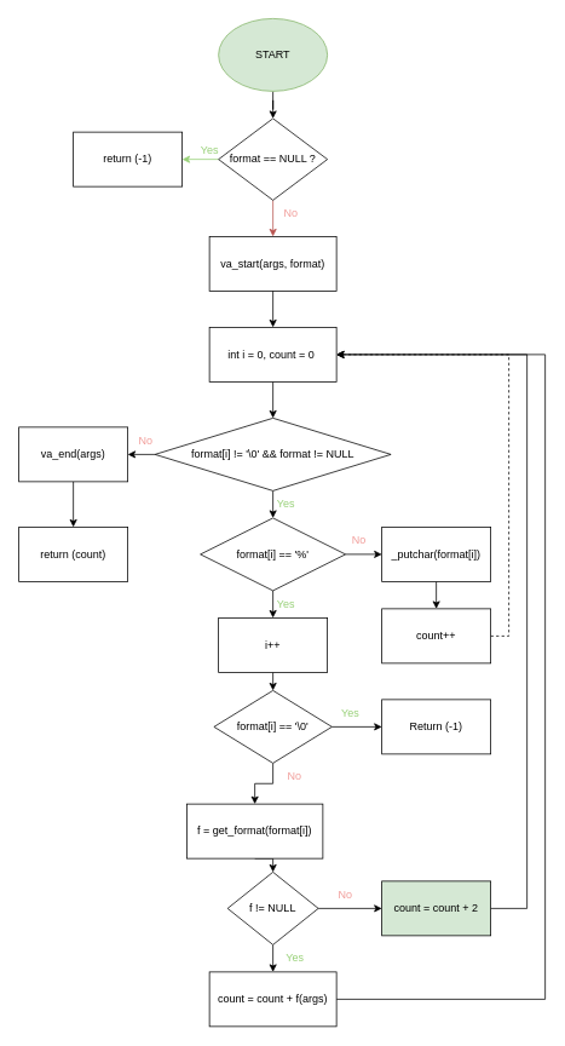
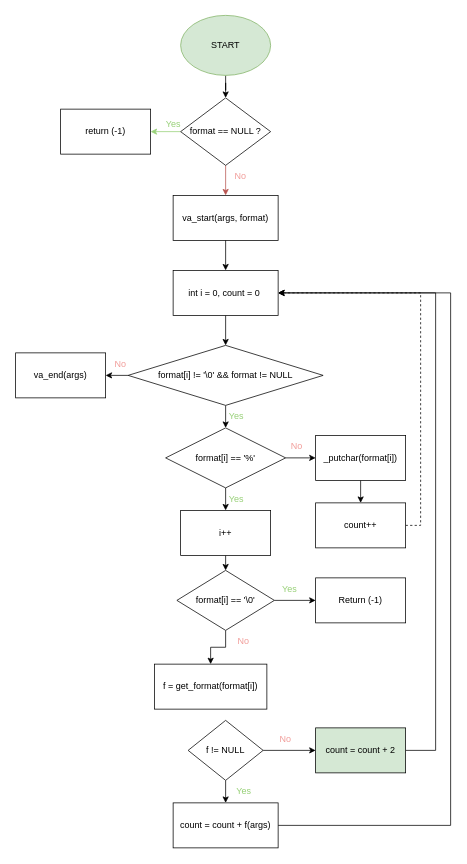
  <mxCell id="0" />
  <mxCell id="1" parent="0" />
  <mxCell id="2" value="" style="edgeStyle=orthogonalEdgeStyle;rounded=0;orthogonalLoop=1;jettySize=auto;html=1;" edge="1" parent="1" source="3" target="7"><mxGeometry relative="1" as="geometry" /></mxCell>
  <mxCell id="3" value="START" style="ellipse;whiteSpace=wrap;html=1;fillColor=#d5e8d4;strokeColor=#82b366;" vertex="1" parent="1"><mxGeometry x="240" y="20" width="120" height="80" as="geometry" /></mxCell>
  <mxCell id="4" style="edgeStyle=orthogonalEdgeStyle;rounded=0;orthogonalLoop=1;jettySize=auto;html=1;exitX=0.5;exitY=1;exitDx=0;exitDy=0;" edge="1" parent="1" source="3" target="3"><mxGeometry relative="1" as="geometry" /></mxCell>
  <mxCell id="5" style="edgeStyle=orthogonalEdgeStyle;rounded=0;orthogonalLoop=1;jettySize=auto;html=1;exitX=0.5;exitY=1;exitDx=0;exitDy=0;entryX=0.5;entryY=0;entryDx=0;entryDy=0;fillColor=#f8cecc;strokeColor=#b85450;" edge="1" parent="1" source="7" target="9"><mxGeometry relative="1" as="geometry" /></mxCell>
  <mxCell id="6" style="edgeStyle=orthogonalEdgeStyle;rounded=0;orthogonalLoop=1;jettySize=auto;html=1;exitX=0;exitY=0.5;exitDx=0;exitDy=0;entryX=1;entryY=0.5;entryDx=0;entryDy=0;fillColor=#00FF00;fontColor=#97D077;strokeColor=#97D077;" edge="1" parent="1" source="7" target="8"><mxGeometry relative="1" as="geometry" /></mxCell>
  <mxCell id="7" value="format == NULL ?" style="rhombus;whiteSpace=wrap;html=1;" vertex="1" parent="1"><mxGeometry x="240" y="130" width="120" height="90" as="geometry" /></mxCell>
  <mxCell id="8" value="return (-1)" style="rounded=0;whiteSpace=wrap;html=1;" vertex="1" parent="1"><mxGeometry x="80" y="145" width="120" height="60" as="geometry" /></mxCell>
  <mxCell id="9" value="va_start(args, format)" style="rounded=0;whiteSpace=wrap;html=1;" vertex="1" parent="1"><mxGeometry x="230" y="260" width="140" height="60" as="geometry" /></mxCell>
  <mxCell id="10" style="edgeStyle=orthogonalEdgeStyle;rounded=0;orthogonalLoop=1;jettySize=auto;html=1;exitX=0.5;exitY=1;exitDx=0;exitDy=0;entryX=0.5;entryY=0;entryDx=0;entryDy=0;" edge="1" parent="1" source="11" target="15"><mxGeometry relative="1" as="geometry" /></mxCell>
  <mxCell id="11" value="int i = 0, count = 0&amp;nbsp;" style="rounded=0;whiteSpace=wrap;html=1;" vertex="1" parent="1"><mxGeometry x="230" y="360" width="140" height="60" as="geometry" /></mxCell>
  <mxCell id="12" value="" style="endArrow=classic;html=1;rounded=0;exitX=0.5;exitY=1;exitDx=0;exitDy=0;entryX=0.5;entryY=0;entryDx=0;entryDy=0;" edge="1" parent="1" source="9" target="11"><mxGeometry width="50" height="50" relative="1" as="geometry"><mxPoint x="290" y="430" as="sourcePoint" /><mxPoint x="340" y="380" as="targetPoint" /></mxGeometry></mxCell>
  <mxCell id="13" style="edgeStyle=orthogonalEdgeStyle;rounded=0;orthogonalLoop=1;jettySize=auto;html=1;exitX=0.5;exitY=1;exitDx=0;exitDy=0;entryX=0.5;entryY=0;entryDx=0;entryDy=0;" edge="1" parent="1" source="15" target="18"><mxGeometry relative="1" as="geometry" /></mxCell>
  <mxCell id="14" style="edgeStyle=orthogonalEdgeStyle;rounded=0;orthogonalLoop=1;jettySize=auto;html=1;exitX=0;exitY=0.5;exitDx=0;exitDy=0;entryX=1;entryY=0.5;entryDx=0;entryDy=0;" edge="1" parent="1" source="15" target="41"><mxGeometry relative="1" as="geometry" /></mxCell>
  <mxCell id="15" value="format[i] != '\0' &amp;amp;&amp;amp; format != NULL" style="rhombus;whiteSpace=wrap;html=1;" vertex="1" parent="1"><mxGeometry x="170" y="460" width="260" height="80" as="geometry" /></mxCell>
  <mxCell id="16" style="edgeStyle=orthogonalEdgeStyle;rounded=0;orthogonalLoop=1;jettySize=auto;html=1;exitX=1;exitY=0.5;exitDx=0;exitDy=0;entryX=0;entryY=0.5;entryDx=0;entryDy=0;" edge="1" parent="1" source="18" target="20"><mxGeometry relative="1" as="geometry" /></mxCell>
  <mxCell id="17" style="edgeStyle=orthogonalEdgeStyle;rounded=0;orthogonalLoop=1;jettySize=auto;html=1;exitX=0.5;exitY=1;exitDx=0;exitDy=0;entryX=0.5;entryY=0;entryDx=0;entryDy=0;" edge="1" parent="1" source="18" target="34"><mxGeometry relative="1" as="geometry" /></mxCell>
  <mxCell id="18" value="format[i] == '%'" style="rhombus;whiteSpace=wrap;html=1;" vertex="1" parent="1"><mxGeometry x="220" y="570" width="160" height="80" as="geometry" /></mxCell>
  <mxCell id="19" style="edgeStyle=orthogonalEdgeStyle;rounded=0;orthogonalLoop=1;jettySize=auto;html=1;exitX=0.5;exitY=1;exitDx=0;exitDy=0;entryX=0.5;entryY=0;entryDx=0;entryDy=0;" edge="1" parent="1" source="20" target="32"><mxGeometry relative="1" as="geometry" /></mxCell>
  <mxCell id="20" value="_putchar(format[i])" style="rounded=0;whiteSpace=wrap;html=1;" vertex="1" parent="1"><mxGeometry x="420" y="580" width="120" height="60" as="geometry" /></mxCell>
  <mxCell id="21" style="edgeStyle=orthogonalEdgeStyle;rounded=0;orthogonalLoop=1;jettySize=auto;html=1;exitX=0.5;exitY=1;exitDx=0;exitDy=0;" edge="1" parent="1" source="23" target="25"><mxGeometry relative="1" as="geometry" /></mxCell>
  <mxCell id="22" style="edgeStyle=orthogonalEdgeStyle;rounded=0;orthogonalLoop=1;jettySize=auto;html=1;exitX=1;exitY=0.5;exitDx=0;exitDy=0;entryX=0;entryY=0.5;entryDx=0;entryDy=0;" edge="1" parent="1" source="23" target="39"><mxGeometry relative="1" as="geometry" /></mxCell>
  <mxCell id="23" value="format[i] == '\0'" style="rhombus;whiteSpace=wrap;html=1;" vertex="1" parent="1"><mxGeometry x="235" y="760" width="130" height="80" as="geometry" /></mxCell>
- <mxCell id="24" style="edgeStyle=orthogonalEdgeStyle;rounded=0;orthogonalLoop=1;jettySize=auto;html=1;exitX=0.5;exitY=1;exitDx=0;exitDy=0;entryX=0.5;entryY=0;entryDx=0;entryDy=0;" edge="1" parent="1" source="25" target="28"><mxGeometry relative="1" as="geometry" /></mxCell>
  <mxCell id="25" value="f = get_format(format[i])" style="rounded=0;whiteSpace=wrap;html=1;" vertex="1" parent="1"><mxGeometry x="205" y="885" width="150" height="60" as="geometry" /></mxCell>
  <mxCell id="26" style="edgeStyle=orthogonalEdgeStyle;rounded=0;orthogonalLoop=1;jettySize=auto;html=1;exitX=0.5;exitY=1;exitDx=0;exitDy=0;entryX=0.5;entryY=0;entryDx=0;entryDy=0;" edge="1" parent="1" source="28" target="36"><mxGeometry relative="1" as="geometry" /></mxCell>
  <mxCell id="27" style="edgeStyle=orthogonalEdgeStyle;rounded=0;orthogonalLoop=1;jettySize=auto;html=1;exitX=1;exitY=0.5;exitDx=0;exitDy=0;entryX=0;entryY=0.5;entryDx=0;entryDy=0;" edge="1" parent="1" source="28" target="38"><mxGeometry relative="1" as="geometry" /></mxCell>
  <mxCell id="28" value="f != NULL" style="rhombus;whiteSpace=wrap;html=1;" vertex="1" parent="1"><mxGeometry x="250" y="960" width="100" height="80" as="geometry" /></mxCell>
  <mxCell id="29" value="Yes" style="text;html=1;align=center;verticalAlign=middle;resizable=0;points=[];autosize=1;strokeColor=none;fillColor=none;fontColor=#97D077;" vertex="1" parent="1"><mxGeometry x="210" y="150" width="40" height="30" as="geometry" /></mxCell>
  <mxCell id="30" value="No" style="text;html=1;align=center;verticalAlign=middle;whiteSpace=wrap;rounded=0;fontColor=#F19C99;" vertex="1" parent="1"><mxGeometry x="290" y="220" width="60" height="30" as="geometry" /></mxCell>
  <mxCell id="31" style="edgeStyle=orthogonalEdgeStyle;rounded=0;orthogonalLoop=1;jettySize=auto;html=1;exitX=1;exitY=0.5;exitDx=0;exitDy=0;entryX=1;entryY=0.5;entryDx=0;entryDy=0;dashed=1;" edge="1" parent="1" source="32" target="11"><mxGeometry relative="1" as="geometry" /></mxCell>
  <mxCell id="32" value="count++" style="rounded=0;whiteSpace=wrap;html=1;" vertex="1" parent="1"><mxGeometry x="420" y="670" width="120" height="60" as="geometry" /></mxCell>
  <mxCell id="33" style="edgeStyle=orthogonalEdgeStyle;rounded=0;orthogonalLoop=1;jettySize=auto;html=1;exitX=0.5;exitY=1;exitDx=0;exitDy=0;entryX=0.5;entryY=0;entryDx=0;entryDy=0;" edge="1" parent="1" source="34" target="23"><mxGeometry relative="1" as="geometry" /></mxCell>
  <mxCell id="34" value="i++" style="rounded=0;whiteSpace=wrap;html=1;" vertex="1" parent="1"><mxGeometry x="240" y="680" width="120" height="60" as="geometry" /></mxCell>
  <mxCell id="35" style="edgeStyle=orthogonalEdgeStyle;rounded=0;orthogonalLoop=1;jettySize=auto;html=1;exitX=1;exitY=0.5;exitDx=0;exitDy=0;entryX=1;entryY=0.5;entryDx=0;entryDy=0;" edge="1" parent="1" source="36" target="11"><mxGeometry relative="1" as="geometry"><Array as="points"><mxPoint x="600" y="1100" /><mxPoint x="600" y="390" /></Array></mxGeometry></mxCell>
  <mxCell id="36" value="count = count + f(args)" style="rounded=0;whiteSpace=wrap;html=1;" vertex="1" parent="1"><mxGeometry x="230" y="1070" width="140" height="60" as="geometry" /></mxCell>
  <mxCell id="37" style="edgeStyle=orthogonalEdgeStyle;rounded=0;orthogonalLoop=1;jettySize=auto;html=1;exitX=1;exitY=0.5;exitDx=0;exitDy=0;entryX=1;entryY=0.5;entryDx=0;entryDy=0;" edge="1" parent="1" source="38" target="11"><mxGeometry relative="1" as="geometry"><mxPoint x="560" y="700" as="targetPoint" /><Array as="points"><mxPoint x="580" y="1000" /><mxPoint x="580" y="390" /></Array></mxGeometry></mxCell>
  <mxCell id="38" value="count = count + 2" style="rounded=0;whiteSpace=wrap;html=1;fillColor=#d5e8d4;" vertex="1" parent="1"><mxGeometry x="420" y="970" width="120" height="60" as="geometry" /></mxCell>
  <mxCell id="39" value="Return (-1)" style="rounded=0;whiteSpace=wrap;html=1;" vertex="1" parent="1"><mxGeometry x="420" y="770" width="120" height="60" as="geometry" /></mxCell>
- <mxCell id="40" style="edgeStyle=orthogonalEdgeStyle;rounded=0;orthogonalLoop=1;jettySize=auto;html=1;exitX=0.5;exitY=1;exitDx=0;exitDy=0;entryX=0.5;entryY=0;entryDx=0;entryDy=0;" edge="1" parent="1" source="41" target="42"><mxGeometry relative="1" as="geometry" /></mxCell>
  <mxCell id="41" value="va_end(args)" style="rounded=0;whiteSpace=wrap;html=1;" vertex="1" parent="1"><mxGeometry x="20" y="470" width="120" height="60" as="geometry" /></mxCell>
- <mxCell id="42" value="return (count)" style="rounded=0;whiteSpace=wrap;html=1;" vertex="1" parent="1"><mxGeometry x="20" y="580" width="120" height="60" as="geometry" /></mxCell>
  <mxCell id="43" value="Yes" style="text;html=1;align=center;verticalAlign=middle;resizable=0;points=[];autosize=1;strokeColor=none;fillColor=none;fontColor=#97D077;" vertex="1" parent="1"><mxGeometry x="294" y="540" width="40" height="30" as="geometry" /></mxCell>
  <mxCell id="44" value="No" style="text;html=1;align=center;verticalAlign=middle;whiteSpace=wrap;rounded=0;fontColor=#F19C99;" vertex="1" parent="1"><mxGeometry x="130" y="470" width="60" height="30" as="geometry" /></mxCell>
  <mxCell id="45" value="Yes" style="text;html=1;align=center;verticalAlign=middle;resizable=0;points=[];autosize=1;strokeColor=none;fillColor=none;fontColor=#97D077;" vertex="1" parent="1"><mxGeometry x="294" y="650" width="40" height="30" as="geometry" /></mxCell>
  <mxCell id="46" value="Yes" style="text;html=1;align=center;verticalAlign=middle;resizable=0;points=[];autosize=1;strokeColor=none;fillColor=none;fontColor=#97D077;" vertex="1" parent="1"><mxGeometry x="365" y="770" width="40" height="30" as="geometry" /></mxCell>
  <mxCell id="47" value="No" style="text;html=1;align=center;verticalAlign=middle;whiteSpace=wrap;rounded=0;fontColor=#F19C99;" vertex="1" parent="1"><mxGeometry x="365" y="580" width="60" height="30" as="geometry" /></mxCell>
  <mxCell id="48" value="No" style="text;html=1;align=center;verticalAlign=middle;whiteSpace=wrap;rounded=0;fontColor=#F19C99;" vertex="1" parent="1"><mxGeometry x="294" y="840" width="60" height="30" as="geometry" /></mxCell>
  <mxCell id="49" value="Yes" style="text;html=1;align=center;verticalAlign=middle;resizable=0;points=[];autosize=1;strokeColor=none;fillColor=none;fontColor=#97D077;" vertex="1" parent="1"><mxGeometry x="304" y="1040" width="40" height="30" as="geometry" /></mxCell>
  <mxCell id="50" value="No" style="text;html=1;align=center;verticalAlign=middle;whiteSpace=wrap;rounded=0;fontColor=#F19C99;" vertex="1" parent="1"><mxGeometry x="350" y="970" width="60" height="30" as="geometry" /></mxCell>
